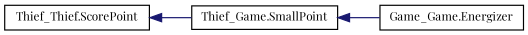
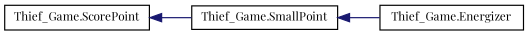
  digraph {
    fontname="Playfair Display"
    rankdir=LR
    node [color=black fillcolor=white fontname="Playfair Display" fontsize=10 shape=record style=filled]
    edge [color=midnightblue dir=back fontname="Playfair Display" fontsize=10 labelfontname=Helvetica labelfontsize=10 style=solid]
-   n1 [height=0.2 label="Thief_Thief.ScorePoint" width=0.4]
+   n1 [height=0.2 label="Thief_Game.ScorePoint" width=0.4]
    n2 [height=0.2 label="Thief_Game.SmallPoint" width=0.4]
-   n3 [height=0.2 label="Game_Game.Energizer" width=0.4]
+   n3 [height=0.2 label="Thief_Game.Energizer" width=0.4]
    n1 -> n2
    n2 -> n3
  }
